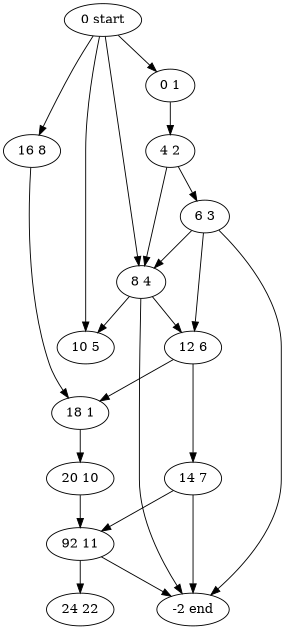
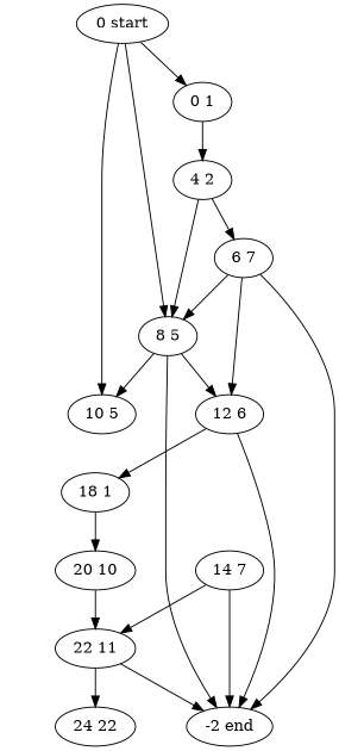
  digraph {
-   "22 11" [label="92 11"]
+   "22 11"
    "24 22"
    "-2 end"
    "20 10"
    n5 [label="18 1"]
-   "16 8"
    "14 7"
    "12 6"
-   "8 4"
+   "8 4" [label="8 5"]
    "10 5"
-   "6 3"
+   "6 3" [label="6 7"]
    "4 2"
    n13 [label="0 1"]
    "0 start"
    "22 11" -> "24 22"
    "22 11" -> "-2 end"
    "20 10" -> "22 11"
    n5 -> "20 10"
-   "16 8" -> n5
    "14 7" -> "22 11"
    "14 7" -> "-2 end"
    "12 6" -> n5
-   "12 6" -> "14 7"
+   "12 6" -> "-2 end"
    "8 4" -> "-2 end"
    "8 4" -> "12 6"
    "8 4" -> "10 5"
    "6 3" -> "-2 end"
    "6 3" -> "12 6"
    "6 3" -> "8 4"
    "4 2" -> "8 4"
    "4 2" -> "6 3"
    n13 -> "4 2"
-   "0 start" -> "16 8"
    "0 start" -> "8 4"
    "0 start" -> "10 5"
    "0 start" -> n13
  }
